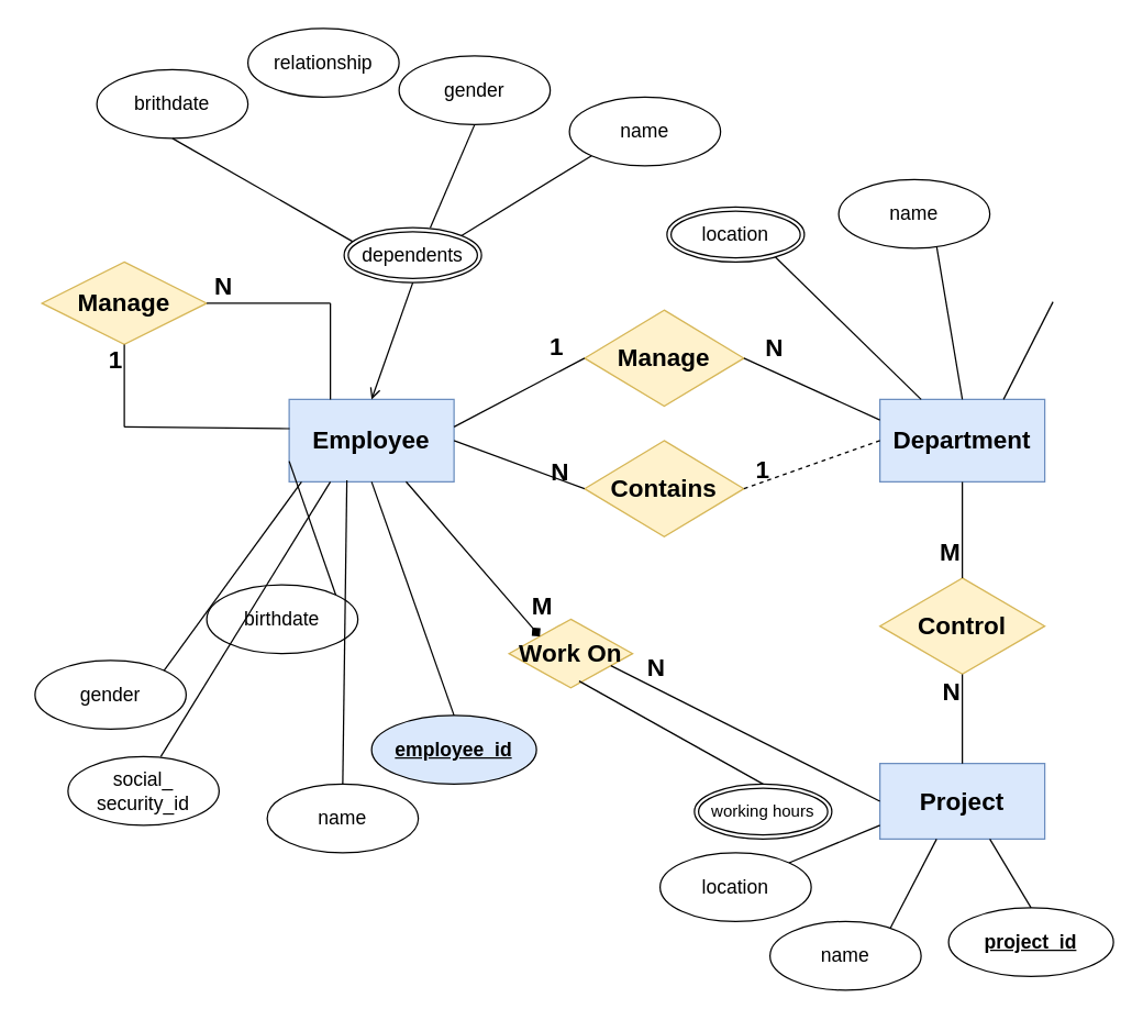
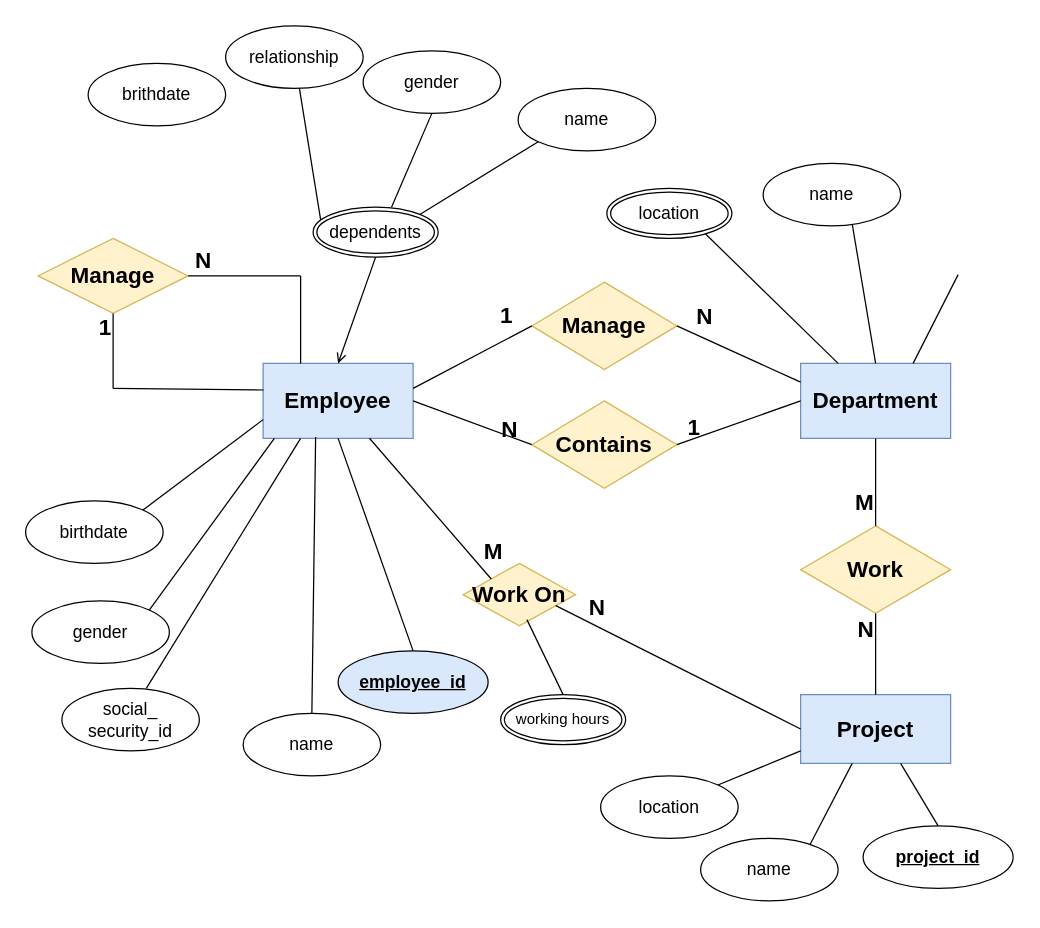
  <mxCell id="0" />
  <mxCell id="1" parent="0" />
  <mxCell id="2" value="&lt;h2&gt;Employee&lt;/h2&gt;" style="rounded=0;whiteSpace=wrap;html=1;fillColor=#dae8fc;strokeColor=#6c8ebf;" vertex="1" parent="1"><mxGeometry x="210" y="290" width="120" height="60" as="geometry" /></mxCell>
  <mxCell id="3" value="&lt;h2&gt;Contains&lt;/h2&gt;" style="rhombus;whiteSpace=wrap;html=1;fillColor=#fff2cc;strokeColor=#d6b656;" vertex="1" parent="1"><mxGeometry x="425" y="320" width="116" height="70" as="geometry" /></mxCell>
  <mxCell id="4" value="&lt;h2&gt;Department&lt;/h2&gt;" style="rounded=0;whiteSpace=wrap;html=1;fillColor=#dae8fc;strokeColor=#6c8ebf;" vertex="1" parent="1"><mxGeometry x="640" y="290" width="120" height="60" as="geometry" /></mxCell>
- <mxCell id="5" value="" style="endArrow=none;html=1;rounded=0;entryX=1;entryY=0.5;entryDx=0;entryDy=0;exitX=0;exitY=0.5;exitDx=0;exitDy=0;dashed=1;" edge="1" parent="1" source="4" target="3"><mxGeometry relative="1" as="geometry"><mxPoint x="430" y="520" as="sourcePoint" /><mxPoint x="590" y="520" as="targetPoint" /></mxGeometry></mxCell>
+ <mxCell id="5" value="" style="endArrow=none;html=1;rounded=0;entryX=1;entryY=0.5;entryDx=0;entryDy=0;exitX=0;exitY=0.5;exitDx=0;exitDy=0;" edge="1" parent="1" source="4" target="3"><mxGeometry relative="1" as="geometry"><mxPoint x="430" y="520" as="sourcePoint" /><mxPoint x="590" y="520" as="targetPoint" /></mxGeometry></mxCell>
  <mxCell id="6" value="&lt;h2&gt;1&lt;/h2&gt;" style="resizable=0;html=1;whiteSpace=wrap;align=right;verticalAlign=bottom;" connectable="0" vertex="1" parent="5"><mxGeometry x="1" relative="1" as="geometry"><mxPoint x="20" y="15" as="offset" /></mxGeometry></mxCell>
  <mxCell id="7" value="" style="endArrow=none;html=1;rounded=0;exitX=1;exitY=0.5;exitDx=0;exitDy=0;entryX=0;entryY=0.5;entryDx=0;entryDy=0;" edge="1" parent="1" source="2" target="3"><mxGeometry relative="1" as="geometry"><mxPoint x="430" y="520" as="sourcePoint" /><mxPoint x="590" y="520" as="targetPoint" /></mxGeometry></mxCell>
  <mxCell id="8" value="&lt;h3&gt;&lt;font style=&quot;font-size: 18px;&quot;&gt;N&lt;/font&gt;&lt;/h3&gt;" style="resizable=0;html=1;whiteSpace=wrap;align=right;verticalAlign=bottom;" connectable="0" vertex="1" parent="7"><mxGeometry x="1" relative="1" as="geometry"><mxPoint x="-10" y="15" as="offset" /></mxGeometry></mxCell>
  <mxCell id="9" value="&lt;h3&gt;&lt;span style=&quot;font-weight: normal;&quot;&gt;name&lt;/span&gt;&lt;/h3&gt;" style="ellipse;whiteSpace=wrap;html=1;align=center;" vertex="1" parent="1"><mxGeometry x="414" y="70" width="110" height="50" as="geometry" /></mxCell>
  <mxCell id="10" value="&lt;h2&gt;Manage&lt;/h2&gt;" style="shape=rhombus;perimeter=rhombusPerimeter;whiteSpace=wrap;html=1;align=center;fillColor=#fff2cc;strokeColor=#d6b656;" vertex="1" parent="1"><mxGeometry x="30" y="190" width="120" height="60" as="geometry" /></mxCell>
  <mxCell id="11" value="&lt;h3&gt;&lt;span style=&quot;font-weight: normal;&quot;&gt;dependents&lt;/span&gt;&lt;/h3&gt;" style="ellipse;shape=doubleEllipse;margin=3;whiteSpace=wrap;html=1;align=center;" vertex="1" parent="1"><mxGeometry x="250" y="165" width="100" height="40" as="geometry" /></mxCell>
  <mxCell id="12" value="" style="endArrow=none;html=1;rounded=0;entryX=1;entryY=0;entryDx=0;entryDy=0;exitX=0;exitY=1;exitDx=0;exitDy=0;" edge="1" parent="1" source="9" target="11"><mxGeometry relative="1" as="geometry"><mxPoint x="220" y="510" as="sourcePoint" /><mxPoint x="163" y="440" as="targetPoint" /></mxGeometry></mxCell>
  <mxCell id="13" value="&lt;h3&gt;&lt;span style=&quot;font-weight: normal;&quot;&gt;gender&lt;/span&gt;&lt;/h3&gt;" style="ellipse;whiteSpace=wrap;html=1;align=center;" vertex="1" parent="1"><mxGeometry x="290" y="40" width="110" height="50" as="geometry" /></mxCell>
  <mxCell id="14" value="" style="endArrow=none;html=1;rounded=0;entryX=0.5;entryY=1;entryDx=0;entryDy=0;exitX=0.627;exitY=0.002;exitDx=0;exitDy=0;exitPerimeter=0;" edge="1" parent="1" source="11" target="13"><mxGeometry relative="1" as="geometry"><mxPoint x="110" y="330" as="sourcePoint" /><mxPoint x="500" y="620" as="targetPoint" /></mxGeometry></mxCell>
  <mxCell id="15" value="&lt;h3&gt;&lt;span style=&quot;font-weight: normal;&quot;&gt;brithdate&lt;/span&gt;&lt;/h3&gt;" style="ellipse;whiteSpace=wrap;html=1;align=center;" vertex="1" parent="1"><mxGeometry x="70" y="50" width="110" height="50" as="geometry" /></mxCell>
- <mxCell id="16" value="" style="endArrow=none;html=1;rounded=0;entryX=0.5;entryY=1;entryDx=0;entryDy=0;exitX=0.06;exitY=0.25;exitDx=0;exitDy=0;exitPerimeter=0;" edge="1" parent="1" source="11" target="15"><mxGeometry relative="1" as="geometry"><mxPoint x="330" y="160" as="sourcePoint" /><mxPoint x="590" y="560" as="targetPoint" /></mxGeometry></mxCell>
+ <mxCell id="16" value="" style="endArrow=none;html=1;rounded=0;exitX=0.06;exitY=0.25;exitDx=0;exitDy=0;exitPerimeter=0;" edge="1" parent="1" source="11" target="17"><mxGeometry relative="1" as="geometry"><mxPoint x="330" y="160" as="sourcePoint" /><mxPoint x="590" y="560" as="targetPoint" /></mxGeometry></mxCell>
  <mxCell id="17" value="&lt;h3&gt;&lt;span style=&quot;font-weight: normal;&quot;&gt;relationship&lt;/span&gt;&lt;/h3&gt;" style="ellipse;whiteSpace=wrap;html=1;align=center;fontStyle=1" vertex="1" parent="1"><mxGeometry x="180" y="20" width="110" height="50" as="geometry" /></mxCell>
  <mxCell id="18" value="&lt;h3&gt;&lt;span style=&quot;font-weight: normal;&quot;&gt;name&lt;/span&gt;&lt;/h3&gt;" style="ellipse;whiteSpace=wrap;html=1;align=center;" vertex="1" parent="1"><mxGeometry x="194" y="570" width="110" height="50" as="geometry" /></mxCell>
  <mxCell id="19" value="&lt;h3&gt;&lt;u&gt;employee_id&lt;/u&gt;&lt;/h3&gt;" style="ellipse;whiteSpace=wrap;html=1;fillColor=#dae8fc;" vertex="1" parent="1"><mxGeometry x="270" y="520" width="120" height="50" as="geometry" /></mxCell>
  <mxCell id="20" value="&lt;h3&gt;&lt;span style=&quot;font-weight: normal;&quot;&gt;social_&lt;br&gt;security_id&lt;/span&gt;&lt;/h3&gt;" style="ellipse;whiteSpace=wrap;html=1;align=center;" vertex="1" parent="1"><mxGeometry x="49" y="550" width="110" height="50" as="geometry" /></mxCell>
  <mxCell id="21" value="&lt;h3&gt;&lt;span style=&quot;font-weight: normal;&quot;&gt;gender&lt;/span&gt;&lt;/h3&gt;" style="ellipse;whiteSpace=wrap;html=1;align=center;" vertex="1" parent="1"><mxGeometry x="25" y="480" width="110" height="50" as="geometry" /></mxCell>
- <mxCell id="22" value="&lt;h3&gt;&lt;span style=&quot;font-weight: normal;&quot;&gt;birthdate&lt;/span&gt;&lt;/h3&gt;" style="ellipse;whiteSpace=wrap;html=1;align=center;" vertex="1" parent="1"><mxGeometry x="150" y="425" width="110" height="50" as="geometry" /></mxCell>
+ <mxCell id="22" value="&lt;h3&gt;&lt;span style=&quot;font-weight: normal;&quot;&gt;birthdate&lt;/span&gt;&lt;/h3&gt;" style="ellipse;whiteSpace=wrap;html=1;align=center;" vertex="1" parent="1"><mxGeometry x="20" y="400" width="110" height="50" as="geometry" /></mxCell>
  <mxCell id="23" value="" style="endArrow=none;html=1;rounded=0;entryX=1;entryY=0;entryDx=0;entryDy=0;exitX=0;exitY=0.75;exitDx=0;exitDy=0;" edge="1" parent="1" source="2" target="22"><mxGeometry relative="1" as="geometry"><mxPoint x="210" y="330" as="sourcePoint" /><mxPoint x="410" y="460" as="targetPoint" /></mxGeometry></mxCell>
  <mxCell id="24" value="" style="endArrow=none;html=1;rounded=0;entryX=1;entryY=0;entryDx=0;entryDy=0;exitX=0.075;exitY=1;exitDx=0;exitDy=0;exitPerimeter=0;" edge="1" parent="1" source="2" target="21"><mxGeometry relative="1" as="geometry"><mxPoint x="220" y="290" as="sourcePoint" /><mxPoint x="420" y="470" as="targetPoint" /></mxGeometry></mxCell>
  <mxCell id="25" value="" style="endArrow=none;html=1;rounded=0;entryX=0.614;entryY=0;entryDx=0;entryDy=0;entryPerimeter=0;exitX=0.25;exitY=1;exitDx=0;exitDy=0;" edge="1" parent="1" source="2" target="20"><mxGeometry relative="1" as="geometry"><mxPoint x="220" y="350" as="sourcePoint" /><mxPoint x="430" y="480" as="targetPoint" /></mxGeometry></mxCell>
  <mxCell id="26" value="" style="endArrow=none;html=1;rounded=0;exitX=0.35;exitY=0.983;exitDx=0;exitDy=0;entryX=0.5;entryY=0;entryDx=0;entryDy=0;exitPerimeter=0;" edge="1" parent="1" source="2" target="18"><mxGeometry relative="1" as="geometry"><mxPoint x="363" y="390" as="sourcePoint" /><mxPoint x="440" y="490" as="targetPoint" /></mxGeometry></mxCell>
  <mxCell id="27" value="" style="endArrow=none;html=1;rounded=0;entryX=0.5;entryY=0;entryDx=0;entryDy=0;exitX=0.5;exitY=1;exitDx=0;exitDy=0;" edge="1" parent="1" source="2" target="19"><mxGeometry relative="1" as="geometry"><mxPoint x="210" y="330" as="sourcePoint" /><mxPoint x="450" y="500" as="targetPoint" /></mxGeometry></mxCell>
  <mxCell id="28" value="&lt;h3&gt;&lt;span style=&quot;font-weight: normal;&quot;&gt;name&lt;/span&gt;&lt;/h3&gt;" style="ellipse;whiteSpace=wrap;html=1;align=center;" vertex="1" parent="1"><mxGeometry x="610" y="130" width="110" height="50" as="geometry" /></mxCell>
  <mxCell id="29" value="" style="endArrow=none;html=1;rounded=0;exitX=0.75;exitY=0;exitDx=0;exitDy=0;entryX=0.546;entryY=0.984;entryDx=0;entryDy=0;entryPerimeter=0;" edge="1" parent="1" source="4"><mxGeometry relative="1" as="geometry"><mxPoint x="710" y="331" as="sourcePoint" /><mxPoint x="766" y="219" as="targetPoint" /></mxGeometry></mxCell>
  <mxCell id="30" value="" style="endArrow=none;html=1;rounded=0;exitX=0.5;exitY=0;exitDx=0;exitDy=0;entryX=0.649;entryY=0.984;entryDx=0;entryDy=0;entryPerimeter=0;" edge="1" parent="1" source="4" target="28"><mxGeometry relative="1" as="geometry"><mxPoint x="740" y="300" as="sourcePoint" /><mxPoint x="766" y="229" as="targetPoint" /></mxGeometry></mxCell>
  <mxCell id="31" value="&lt;h3&gt;&lt;span style=&quot;font-weight: normal;&quot;&gt;location&lt;/span&gt;&lt;/h3&gt;" style="ellipse;shape=doubleEllipse;margin=3;whiteSpace=wrap;html=1;align=center;" vertex="1" parent="1"><mxGeometry x="485" y="150" width="100" height="40" as="geometry" /></mxCell>
  <mxCell id="32" value="" style="endArrow=none;html=1;rounded=0;entryX=0.25;entryY=0;entryDx=0;entryDy=0;exitX=0.79;exitY=0.913;exitDx=0;exitDy=0;exitPerimeter=0;" edge="1" parent="1" source="31" target="4"><mxGeometry relative="1" as="geometry"><mxPoint x="300" y="280" as="sourcePoint" /><mxPoint x="460" y="280" as="targetPoint" /></mxGeometry></mxCell>
  <mxCell id="33" value="&lt;h2&gt;Project&lt;/h2&gt;" style="rounded=0;whiteSpace=wrap;html=1;fillColor=#dae8fc;strokeColor=#6c8ebf;" vertex="1" parent="1"><mxGeometry x="640" y="555" width="120" height="55" as="geometry" /></mxCell>
- <mxCell id="34" value="&lt;h2&gt;Control&lt;/h2&gt;" style="rhombus;whiteSpace=wrap;html=1;fillColor=#fff2cc;strokeColor=#d6b656;" vertex="1" parent="1"><mxGeometry x="640" y="420" width="120" height="70" as="geometry" /></mxCell>
+ <mxCell id="34" value="&lt;h2&gt;Work&lt;/h2&gt;" style="rhombus;whiteSpace=wrap;html=1;fillColor=#fff2cc;strokeColor=#d6b656;" vertex="1" parent="1"><mxGeometry x="640" y="420" width="120" height="70" as="geometry" /></mxCell>
  <mxCell id="35" value="" style="endArrow=none;html=1;rounded=0;entryX=0.5;entryY=0;entryDx=0;entryDy=0;exitX=0.5;exitY=1;exitDx=0;exitDy=0;" edge="1" parent="1" source="4" target="34"><mxGeometry relative="1" as="geometry"><mxPoint x="300" y="560" as="sourcePoint" /><mxPoint x="460" y="560" as="targetPoint" /></mxGeometry></mxCell>
  <mxCell id="36" value="&lt;h2&gt;M&lt;/h2&gt;" style="resizable=0;html=1;whiteSpace=wrap;align=right;verticalAlign=bottom;" connectable="0" vertex="1" parent="35"><mxGeometry x="1" relative="1" as="geometry"><mxPoint y="10" as="offset" /></mxGeometry></mxCell>
  <mxCell id="37" value="" style="endArrow=none;html=1;rounded=0;entryX=0.5;entryY=1;entryDx=0;entryDy=0;exitX=0.5;exitY=0;exitDx=0;exitDy=0;" edge="1" parent="1" source="33" target="34"><mxGeometry relative="1" as="geometry"><mxPoint x="370" y="470" as="sourcePoint" /><mxPoint x="530" y="470" as="targetPoint" /></mxGeometry></mxCell>
  <mxCell id="38" value="&lt;h3&gt;&lt;font style=&quot;font-size: 18px;&quot;&gt;N&lt;/font&gt;&lt;/h3&gt;" style="resizable=0;html=1;whiteSpace=wrap;align=right;verticalAlign=bottom;" connectable="0" vertex="1" parent="37"><mxGeometry x="1" relative="1" as="geometry"><mxPoint y="40" as="offset" /></mxGeometry></mxCell>
  <mxCell id="39" value="&lt;h2&gt;Work On&lt;/h2&gt;" style="shape=rhombus;perimeter=rhombusPerimeter;whiteSpace=wrap;html=1;align=center;fillColor=#fff2cc;strokeColor=#d6b656;" vertex="1" parent="1"><mxGeometry x="370" y="450" width="90" height="50" as="geometry" /></mxCell>
- <mxCell id="40" value="" style="endArrow=diamond;html=1;rounded=0;exitX=0.709;exitY=0.998;exitDx=0;exitDy=0;entryX=0;entryY=0;entryDx=0;entryDy=0;exitPerimeter=0;" edge="1" parent="1" source="2" target="39"><mxGeometry relative="1" as="geometry"><mxPoint x="340" y="330" as="sourcePoint" /><mxPoint x="424" y="330" as="targetPoint" /></mxGeometry></mxCell>
+ <mxCell id="40" value="" style="endArrow=none;html=1;rounded=0;exitX=0.709;exitY=0.998;exitDx=0;exitDy=0;entryX=0;entryY=0;entryDx=0;entryDy=0;exitPerimeter=0;" edge="1" parent="1" source="2" target="39"><mxGeometry relative="1" as="geometry"><mxPoint x="340" y="330" as="sourcePoint" /><mxPoint x="424" y="330" as="targetPoint" /></mxGeometry></mxCell>
  <mxCell id="41" value="&lt;h3&gt;&lt;font style=&quot;font-size: 18px;&quot;&gt;M&lt;/font&gt;&lt;/h3&gt;" style="resizable=0;html=1;whiteSpace=wrap;align=right;verticalAlign=bottom;" connectable="0" vertex="1" parent="40"><mxGeometry x="1" relative="1" as="geometry"><mxPoint x="10" y="5" as="offset" /></mxGeometry></mxCell>
  <mxCell id="42" value="" style="endArrow=none;html=1;rounded=0;exitX=0;exitY=0.5;exitDx=0;exitDy=0;entryX=0.824;entryY=0.676;entryDx=0;entryDy=0;entryPerimeter=0;" edge="1" parent="1" source="33" target="39"><mxGeometry relative="1" as="geometry"><mxPoint x="340" y="330" as="sourcePoint" /><mxPoint x="424" y="330" as="targetPoint" /></mxGeometry></mxCell>
  <mxCell id="43" value="&lt;h3&gt;&lt;font style=&quot;font-size: 18px;&quot;&gt;N&lt;/font&gt;&lt;/h3&gt;" style="resizable=0;html=1;whiteSpace=wrap;align=right;verticalAlign=bottom;" connectable="0" vertex="1" parent="42"><mxGeometry x="1" relative="1" as="geometry"><mxPoint x="41" y="29" as="offset" /></mxGeometry></mxCell>
- <mxCell id="44" value="working hours" style="ellipse;shape=doubleEllipse;margin=3;whiteSpace=wrap;html=1;align=center;" vertex="1" parent="1"><mxGeometry x="505" y="570" width="100" height="40" as="geometry" /></mxCell>
+ <mxCell id="44" value="working hours" style="ellipse;shape=doubleEllipse;margin=3;whiteSpace=wrap;html=1;align=center;" vertex="1" parent="1"><mxGeometry x="400" y="555" width="100" height="40" as="geometry" /></mxCell>
  <mxCell id="45" value="" style="endArrow=none;html=1;rounded=0;exitX=0.567;exitY=0.9;exitDx=0;exitDy=0;exitPerimeter=0;entryX=0.5;entryY=0;entryDx=0;entryDy=0;" edge="1" parent="1" source="39" target="44"><mxGeometry relative="1" as="geometry"><mxPoint x="250" y="300" as="sourcePoint" /><mxPoint x="450" y="550" as="targetPoint" /></mxGeometry></mxCell>
  <mxCell id="46" value="&lt;h3&gt;&lt;u style=&quot;&quot;&gt;project_id&lt;/u&gt;&lt;/h3&gt;" style="ellipse;whiteSpace=wrap;html=1;" vertex="1" parent="1"><mxGeometry x="690" y="660" width="120" height="50" as="geometry" /></mxCell>
  <mxCell id="47" value="&lt;h3&gt;&lt;span style=&quot;font-weight: normal;&quot;&gt;name&lt;/span&gt;&lt;/h3&gt;" style="ellipse;whiteSpace=wrap;html=1;align=center;" vertex="1" parent="1"><mxGeometry x="560" y="670" width="110" height="50" as="geometry" /></mxCell>
  <mxCell id="48" value="&lt;h3&gt;&lt;span style=&quot;font-weight: normal;&quot;&gt;location&lt;/span&gt;&lt;/h3&gt;" style="ellipse;whiteSpace=wrap;html=1;align=center;" vertex="1" parent="1"><mxGeometry x="480" y="620" width="110" height="50" as="geometry" /></mxCell>
  <mxCell id="49" value="" style="endArrow=none;html=1;rounded=0;entryX=0.5;entryY=0;entryDx=0;entryDy=0;" edge="1" parent="1" target="46"><mxGeometry relative="1" as="geometry"><mxPoint x="720" y="610" as="sourcePoint" /><mxPoint x="730" y="640" as="targetPoint" /></mxGeometry></mxCell>
  <mxCell id="50" value="" style="endArrow=none;html=1;rounded=0;entryX=0.796;entryY=0.097;entryDx=0;entryDy=0;exitX=0.344;exitY=1.005;exitDx=0;exitDy=0;exitPerimeter=0;entryPerimeter=0;" edge="1" parent="1" target="47"><mxGeometry relative="1" as="geometry"><mxPoint x="681.28" y="609.995" as="sourcePoint" /><mxPoint x="740" y="709.72" as="targetPoint" /></mxGeometry></mxCell>
  <mxCell id="51" value="" style="endArrow=none;html=1;rounded=0;entryX=1;entryY=0;entryDx=0;entryDy=0;" edge="1" parent="1" target="48"><mxGeometry relative="1" as="geometry"><mxPoint x="640" y="600" as="sourcePoint" /><mxPoint x="750" y="720" as="targetPoint" /></mxGeometry></mxCell>
  <mxCell id="52" value="" style="endArrow=none;html=1;rounded=0;entryX=0.003;entryY=0.355;entryDx=0;entryDy=0;entryPerimeter=0;" edge="1" parent="1" target="2"><mxGeometry relative="1" as="geometry"><mxPoint x="90" y="310" as="sourcePoint" /><mxPoint x="180" y="480" as="targetPoint" /></mxGeometry></mxCell>
  <mxCell id="53" value="" style="endArrow=none;html=1;rounded=0;entryX=0.25;entryY=0;entryDx=0;entryDy=0;" edge="1" parent="1" target="2"><mxGeometry relative="1" as="geometry"><mxPoint x="240" y="220" as="sourcePoint" /><mxPoint x="240" y="280" as="targetPoint" /></mxGeometry></mxCell>
  <mxCell id="54" value="" style="endArrow=none;html=1;rounded=0;entryX=1;entryY=0.5;entryDx=0;entryDy=0;" edge="1" parent="1" target="10"><mxGeometry relative="1" as="geometry"><mxPoint x="240" y="220" as="sourcePoint" /><mxPoint x="214" y="250" as="targetPoint" /></mxGeometry></mxCell>
  <mxCell id="55" value="&lt;h3&gt;&lt;font style=&quot;font-size: 18px;&quot;&gt;N&lt;/font&gt;&lt;/h3&gt;" style="resizable=0;html=1;whiteSpace=wrap;align=right;verticalAlign=bottom;" connectable="0" vertex="1" parent="54"><mxGeometry x="1" relative="1" as="geometry"><mxPoint x="20" y="15" as="offset" /></mxGeometry></mxCell>
  <mxCell id="56" value="" style="endArrow=none;html=1;rounded=0;entryX=0.5;entryY=1;entryDx=0;entryDy=0;" edge="1" parent="1" target="10"><mxGeometry relative="1" as="geometry"><mxPoint x="90" y="310" as="sourcePoint" /><mxPoint x="50" y="285" as="targetPoint" /></mxGeometry></mxCell>
  <mxCell id="57" value="&lt;h2&gt;1&lt;/h2&gt;" style="resizable=0;html=1;whiteSpace=wrap;align=right;verticalAlign=bottom;" connectable="0" vertex="1" parent="56"><mxGeometry x="1" relative="1" as="geometry"><mxPoint y="40" as="offset" /></mxGeometry></mxCell>
  <mxCell id="58" value="" style="endArrow=open;html=1;rounded=0;entryX=0.5;entryY=0;entryDx=0;entryDy=0;exitX=0.5;exitY=1;exitDx=0;exitDy=0;" edge="1" parent="1" source="11" target="2"><mxGeometry relative="1" as="geometry"><mxPoint x="300" y="205" as="sourcePoint" /><mxPoint x="360" y="375" as="targetPoint" /></mxGeometry></mxCell>
  <mxCell id="59" value="&lt;h2&gt;Manage&lt;/h2&gt;" style="rhombus;whiteSpace=wrap;html=1;fillColor=#fff2cc;strokeColor=#d6b656;" vertex="1" parent="1"><mxGeometry x="425" y="225" width="116" height="70" as="geometry" /></mxCell>
  <mxCell id="60" value="" style="endArrow=none;html=1;rounded=0;exitX=0;exitY=0.25;exitDx=0;exitDy=0;entryX=1;entryY=0.5;entryDx=0;entryDy=0;" edge="1" parent="1" source="4" target="59"><mxGeometry relative="1" as="geometry"><mxPoint x="340" y="330" as="sourcePoint" /><mxPoint x="424" y="330" as="targetPoint" /></mxGeometry></mxCell>
  <mxCell id="61" value="&lt;h3&gt;&lt;font style=&quot;font-size: 18px;&quot;&gt;N&lt;/font&gt;&lt;/h3&gt;" style="resizable=0;html=1;whiteSpace=wrap;align=right;verticalAlign=bottom;" connectable="0" vertex="1" parent="60"><mxGeometry x="1" relative="1" as="geometry"><mxPoint x="30" y="20" as="offset" /></mxGeometry></mxCell>
  <mxCell id="62" value="" style="endArrow=none;html=1;rounded=0;entryX=0;entryY=0.5;entryDx=0;entryDy=0;exitX=1;exitY=0.25;exitDx=0;exitDy=0;" edge="1" parent="1" target="59"><mxGeometry relative="1" as="geometry"><mxPoint x="330" y="310" as="sourcePoint" /><mxPoint x="414" y="245" as="targetPoint" /></mxGeometry></mxCell>
  <mxCell id="63" value="&lt;h2&gt;1&lt;/h2&gt;" style="resizable=0;html=1;whiteSpace=wrap;align=right;verticalAlign=bottom;direction=south;" connectable="0" vertex="1" parent="62"><mxGeometry x="1" relative="1" as="geometry"><mxPoint x="-14" y="20" as="offset" /></mxGeometry></mxCell>
